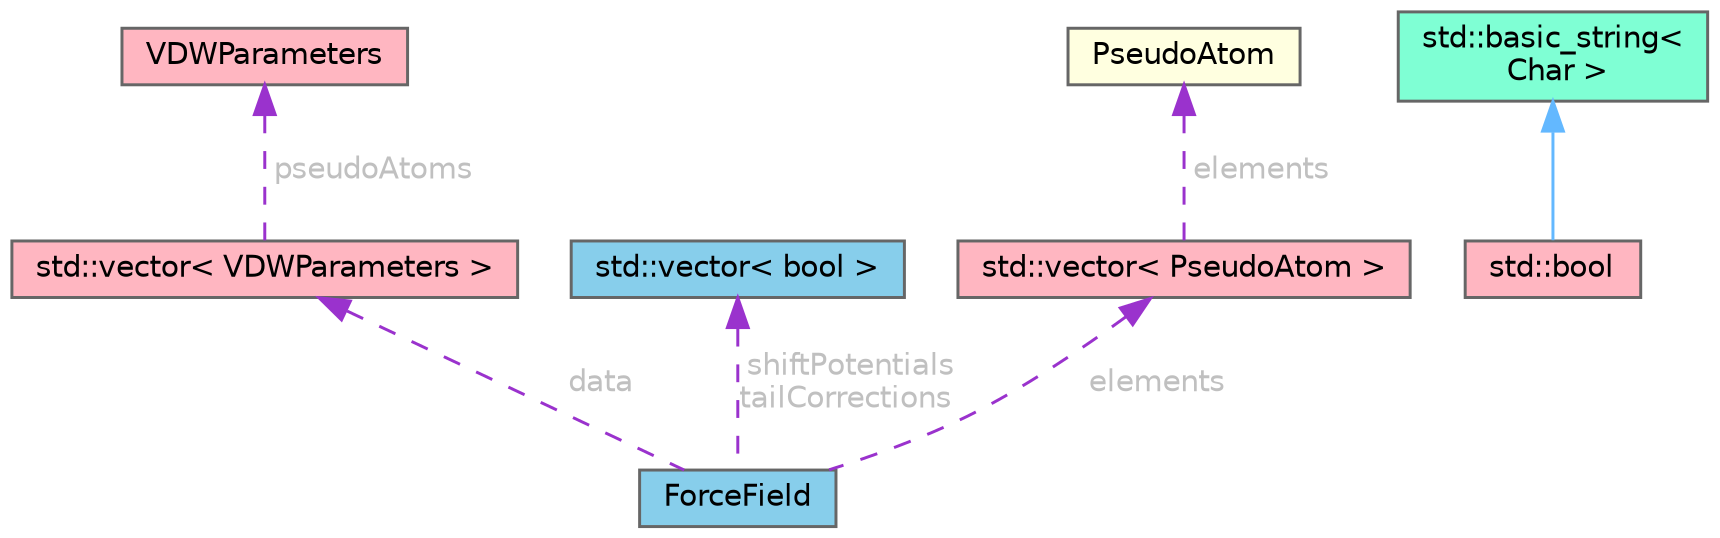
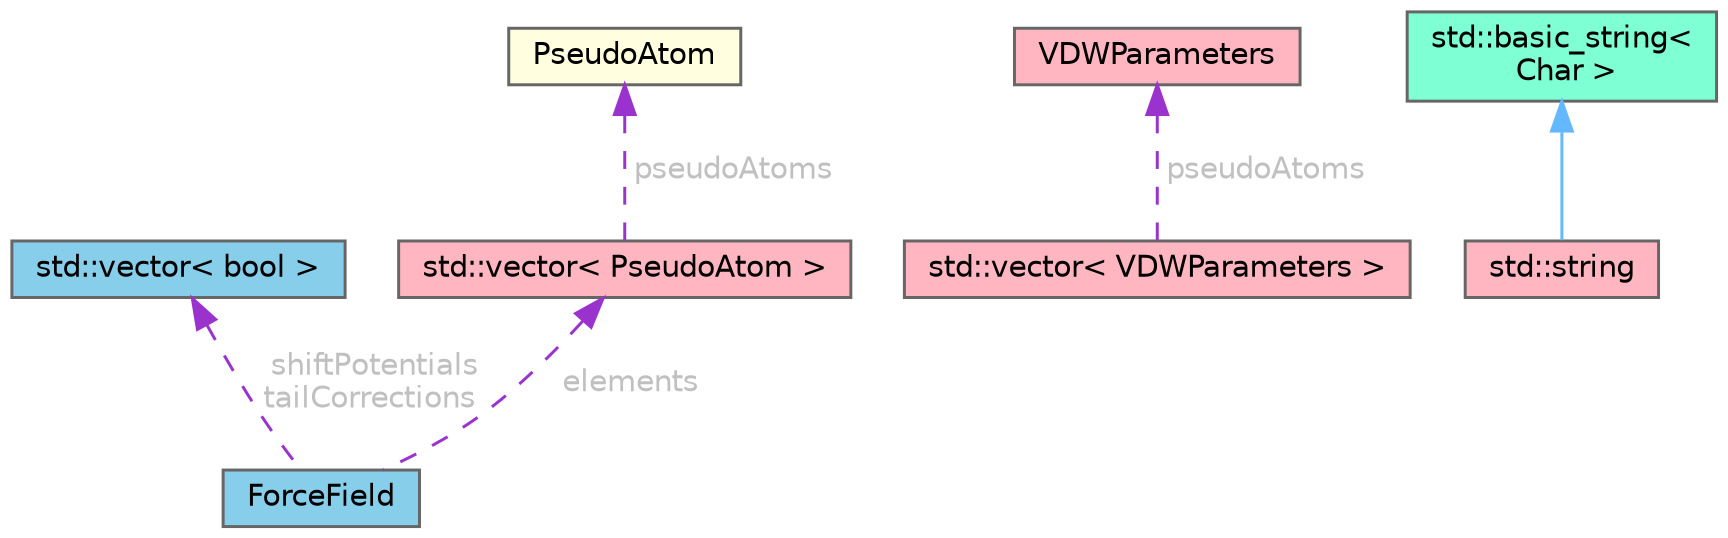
  digraph {
    node [color=gray40 fillcolor=lightpink fontname=Helvetica fontsize=10 shape=box style=filled]
    edge [color=darkorchid3 dir=back fontcolor=grey fontname=Helvetica fontsize=10 labelfontname=Helvetica labelfontsize=10 style=dashed]
    n1 [fillcolor=skyblue fontcolor=black height=0.2 label=ForceField width=0.4]
    n2 [height=0.2 label="std::vector\< VDWParameters \>" width=0.4]
    n3 [height=0.2 label=VDWParameters width=0.4]
    n4 [fillcolor=skyblue height=0.2 label="std::vector\< bool \>" width=0.4]
    n5 [height=0.2 label="std::vector\< PseudoAtom \>" width=0.4]
    n6 [fillcolor=lightyellow height=0.2 label=PseudoAtom width=0.4]
-   n7 [height=0.2 label="std::bool" width=0.4]
+   n7 [height=0.2 label="std::string" width=0.4]
    n8 [fillcolor=aquamarine height=0.2 label="std::basic_string\<\l Char \>" width=0.4]
-   n2 -> n1 [label=" data"]
    n3 -> n2 [label=" pseudoAtoms"]
    n4 -> n1 [label=" shiftPotentials\ntailCorrections"]
    n5 -> n1 [label=" elements"]
-   n6 -> n5 [label=" elements"]
+   n6 -> n5 [label=" pseudoAtoms"]
    n8 -> n7 [color=steelblue1 style=solid fontcolor=""]
  }
